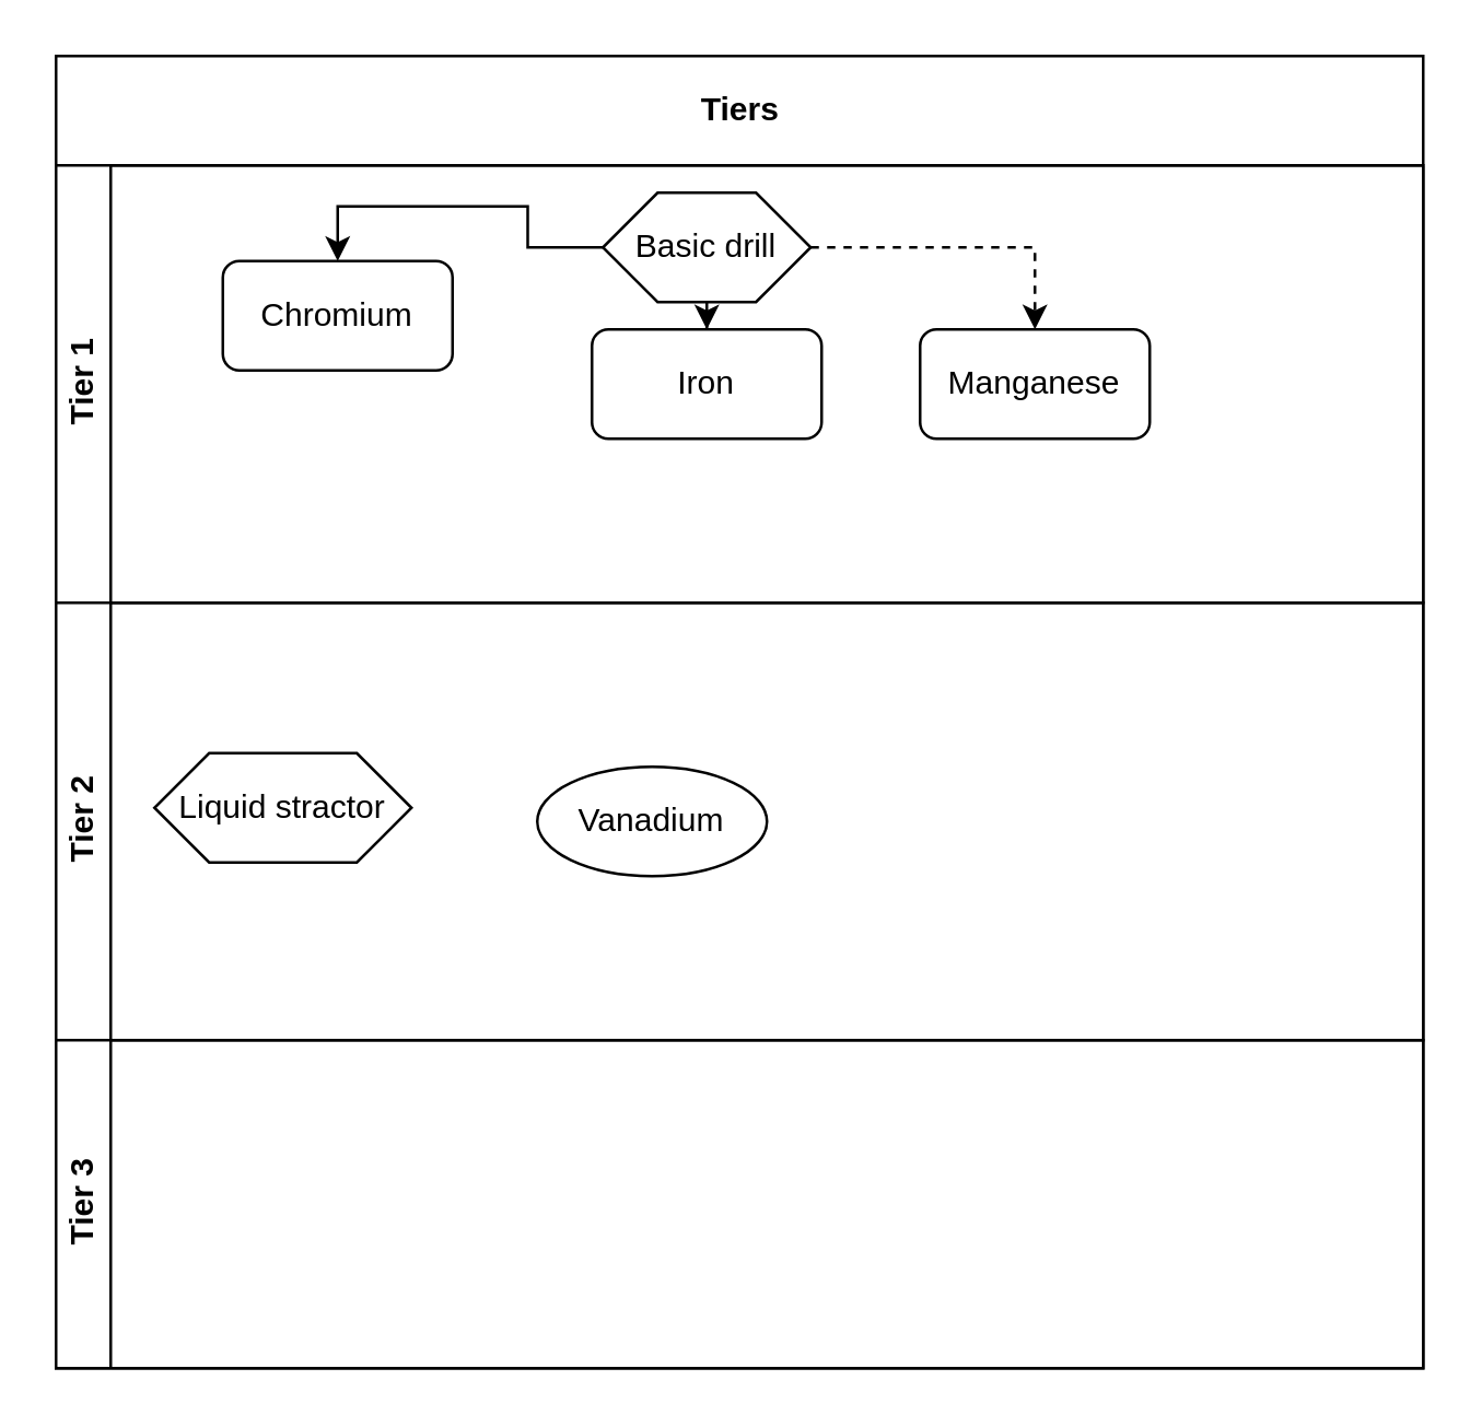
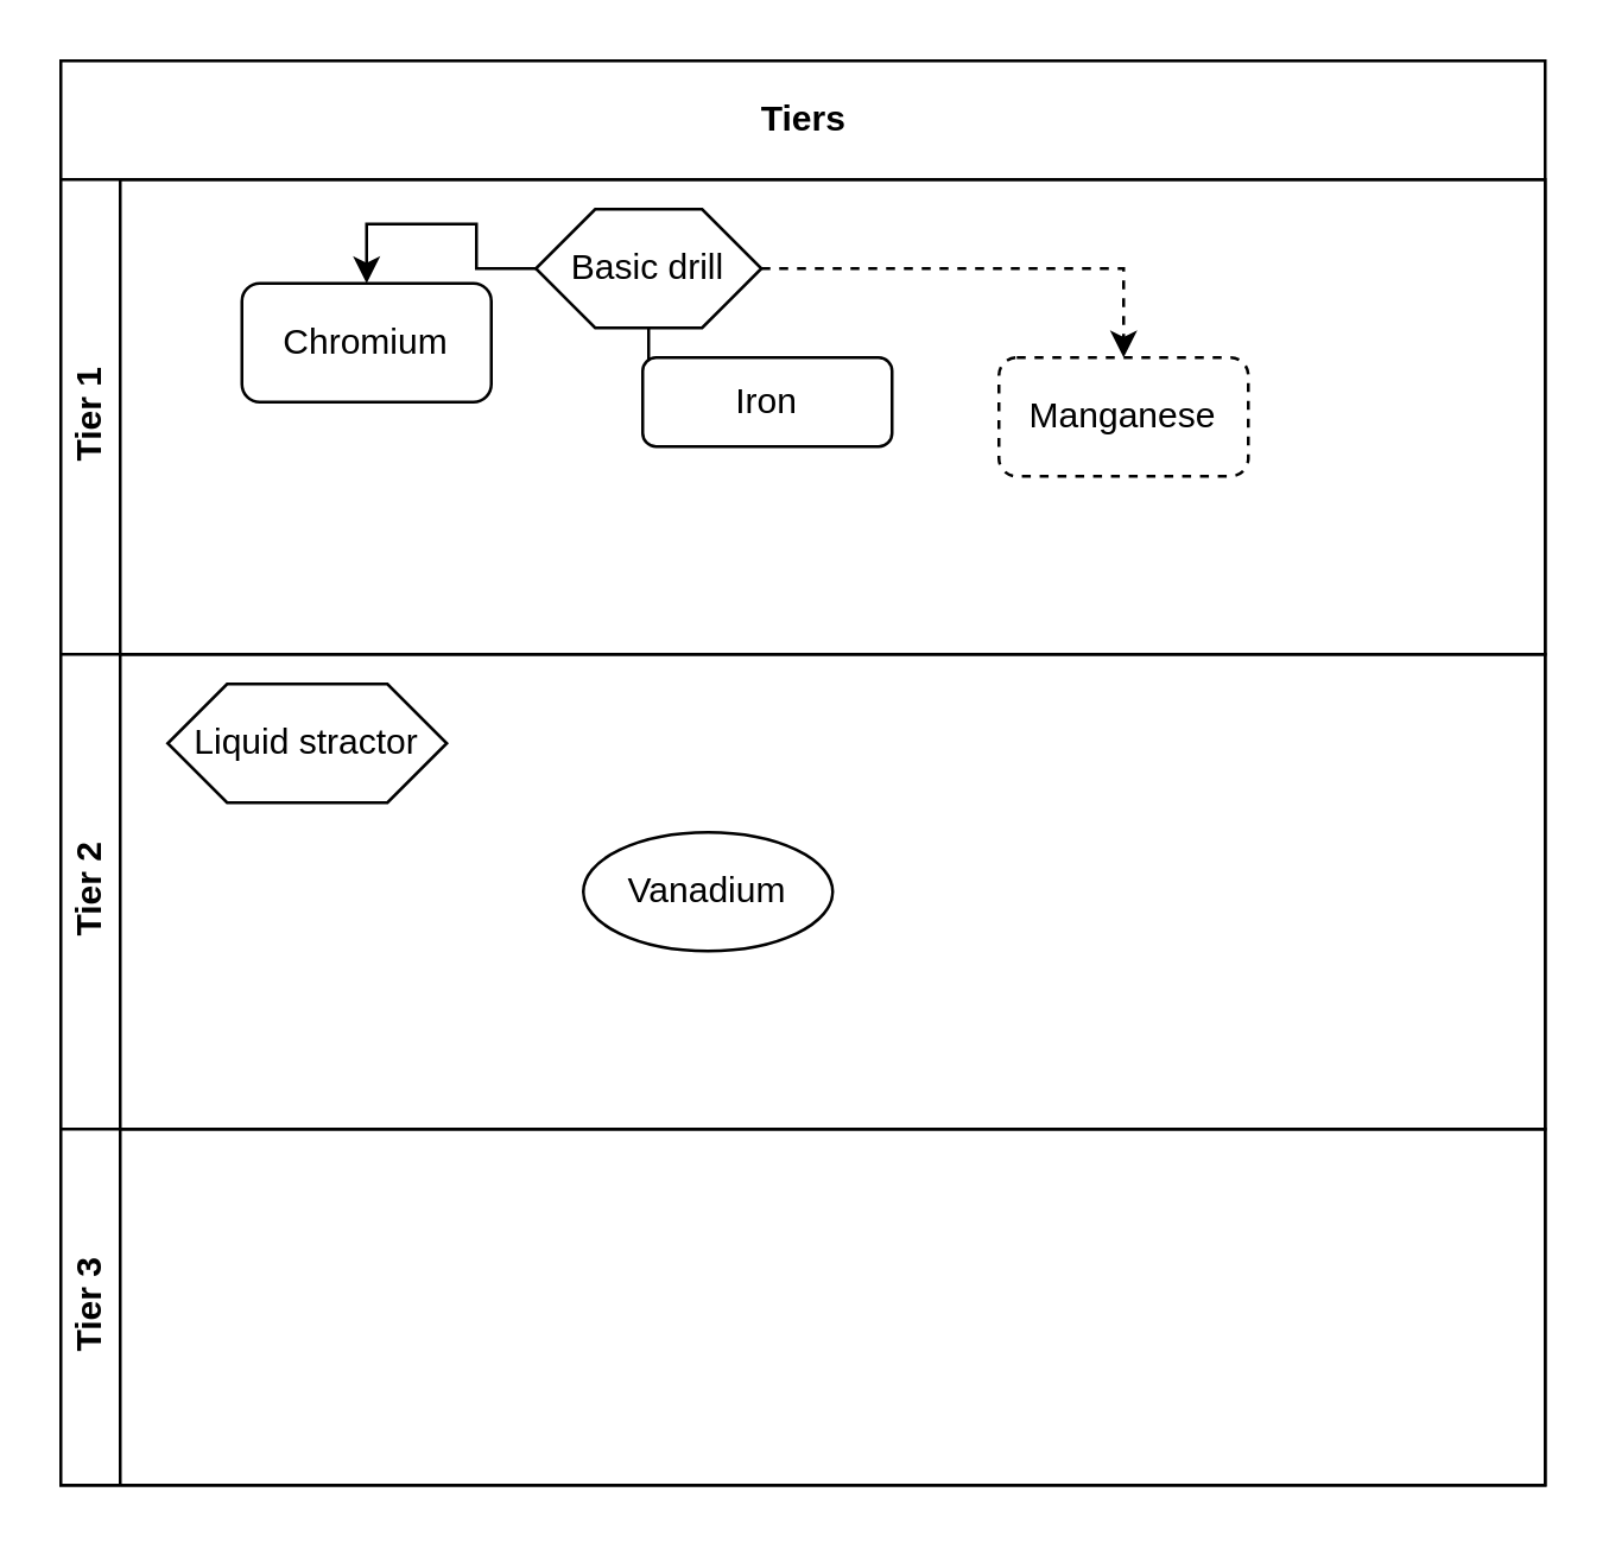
  <mxCell id="0" />
  <mxCell id="1" parent="0" />
  <mxCell id="2" value="Tiers" style="swimlane;childLayout=stackLayout;resizeParent=1;resizeParentMax=0;horizontal=1;startSize=40;horizontalStack=0;html=1;" vertex="1" parent="1"><mxGeometry x="20" width="500" height="480" as="geometry" y="20" /></mxCell>
  <mxCell id="3" value="Tier 1" style="swimlane;startSize=20;horizontal=0;html=1;" vertex="1" parent="2"><mxGeometry y="40" width="500" height="160" as="geometry" /></mxCell>
  <mxCell id="4" style="edgeStyle=orthogonalEdgeStyle;rounded=0;orthogonalLoop=1;jettySize=auto;html=1;entryX=0.5;entryY=0;entryDx=0;entryDy=0;" edge="1" parent="3" source="7" target="8"><mxGeometry relative="1" as="geometry" /></mxCell>
  <mxCell id="5" style="edgeStyle=orthogonalEdgeStyle;rounded=0;orthogonalLoop=1;jettySize=auto;html=1;" edge="1" parent="3" source="7" target="9"><mxGeometry relative="1" as="geometry" /></mxCell>
  <mxCell id="6" style="edgeStyle=orthogonalEdgeStyle;rounded=0;orthogonalLoop=1;jettySize=auto;html=1;dashed=1;" edge="1" parent="3" source="7" target="10"><mxGeometry relative="1" as="geometry" /></mxCell>
- <mxCell id="7" value="Basic drill" style="shape=hexagon;perimeter=hexagonPerimeter2;whiteSpace=wrap;html=1;fixedSize=1;" vertex="1" parent="3"><mxGeometry x="200" y="10" width="76" height="40" as="geometry" /></mxCell>
+ <mxCell id="7" value="Basic drill" style="shape=hexagon;perimeter=hexagonPerimeter2;whiteSpace=wrap;html=1;fixedSize=1;" vertex="1" parent="3"><mxGeometry x="160" y="10" width="76" height="40" as="geometry" /></mxCell>
  <mxCell id="8" value="Chromium" style="rounded=1;whiteSpace=wrap;html=1;" vertex="1" parent="3"><mxGeometry x="61" y="35" width="84" height="40" as="geometry" /></mxCell>
- <mxCell id="9" value="Iron" style="rounded=1;whiteSpace=wrap;html=1;strokeColor=default;align=center;verticalAlign=middle;fontFamily=Helvetica;fontSize=12;fontColor=default;fillColor=default;" vertex="1" parent="3"><mxGeometry x="196" y="60" width="84" height="40" as="geometry" /></mxCell>
- <mxCell id="10" value="Manganese" style="rounded=1;whiteSpace=wrap;html=1;" vertex="1" parent="3"><mxGeometry x="316" y="60" width="84" height="40" as="geometry" /></mxCell>
+ <mxCell id="9" value="Iron" style="rounded=1;whiteSpace=wrap;html=1;strokeColor=default;align=center;verticalAlign=middle;fontFamily=Helvetica;fontSize=12;fontColor=default;fillColor=default;" vertex="1" parent="3"><mxGeometry x="196" y="60" width="84" height="30" as="geometry" /></mxCell>
+ <mxCell id="10" value="Manganese" style="rounded=1;whiteSpace=wrap;html=1;dashed=1;" vertex="1" parent="3"><mxGeometry x="316" y="60" width="84" height="40" as="geometry" /></mxCell>
  <mxCell id="11" value="Tier 2" style="swimlane;startSize=20;horizontal=0;html=1;" vertex="1" parent="2"><mxGeometry y="200" width="500" height="160" as="geometry" /></mxCell>
  <mxCell id="12" value="Vanadium" style="ellipse;whiteSpace=wrap;html=1;" vertex="1" parent="11"><mxGeometry x="176" y="60" width="84" height="40" as="geometry" /></mxCell>
- <mxCell id="13" value="Liquid stractor" style="shape=hexagon;perimeter=hexagonPerimeter2;whiteSpace=wrap;html=1;fixedSize=1;" vertex="1" parent="11"><mxGeometry x="36" y="55" width="94" height="40" as="geometry" /></mxCell>
+ <mxCell id="13" value="Liquid stractor" style="shape=hexagon;perimeter=hexagonPerimeter2;whiteSpace=wrap;html=1;fixedSize=1;" vertex="1" parent="11"><mxGeometry x="36" y="10" width="94" height="40" as="geometry" /></mxCell>
  <mxCell id="14" value="Tier 3" style="swimlane;startSize=20;horizontal=0;html=1;" vertex="1" parent="2"><mxGeometry y="360" width="500" height="120" as="geometry" /></mxCell>
